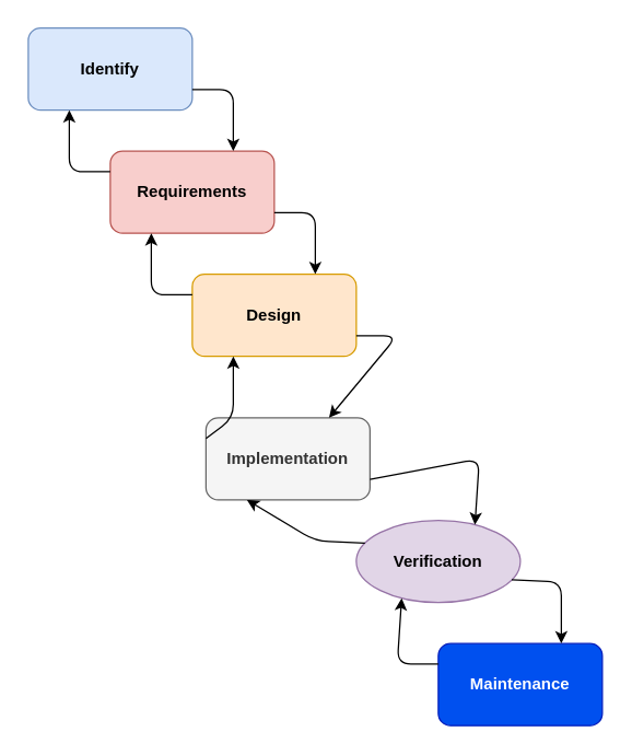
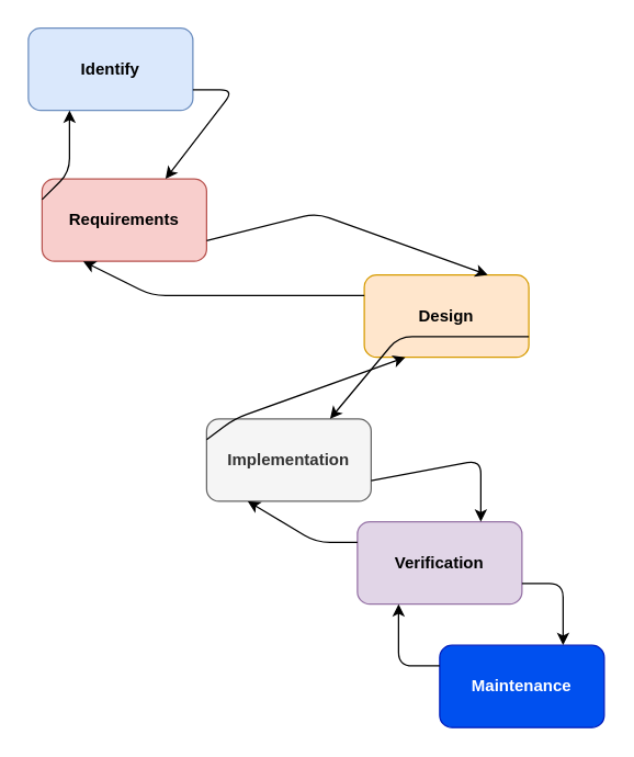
  <mxCell id="0" />
  <mxCell id="1" parent="0" />
  <mxCell id="2" value="Identify" style="rounded=1;whiteSpace=wrap;html=1;fontStyle=1;fillColor=#dae8fc;strokeColor=#6c8ebf;" vertex="1" parent="1"><mxGeometry x="20" y="20" width="120" height="60" as="geometry" /></mxCell>
- <mxCell id="3" value="Requirements" style="rounded=1;whiteSpace=wrap;html=1;fontStyle=1;fillColor=#f8cecc;strokeColor=#b85450;" vertex="1" parent="1"><mxGeometry x="80" y="110" width="120" height="60" as="geometry" /></mxCell>
- <mxCell id="4" value="Design" style="rounded=1;whiteSpace=wrap;html=1;fontStyle=1;fillColor=#ffe6cc;strokeColor=#d79b00;" vertex="1" parent="1"><mxGeometry x="140" y="200" width="120" height="60" as="geometry" /></mxCell>
+ <mxCell id="3" value="Requirements" style="rounded=1;whiteSpace=wrap;html=1;fontStyle=1;fillColor=#f8cecc;strokeColor=#b85450;" vertex="1" parent="1"><mxGeometry x="30" y="130" width="120" height="60" as="geometry" /></mxCell>
+ <mxCell id="4" value="Design" style="rounded=1;whiteSpace=wrap;html=1;fontStyle=1;fillColor=#ffe6cc;strokeColor=#d79b00;" vertex="1" parent="1"><mxGeometry x="265" y="200" width="120" height="60" as="geometry" /></mxCell>
  <mxCell id="5" value="Implementation" style="rounded=1;whiteSpace=wrap;html=1;fontStyle=1;fillColor=#f5f5f5;strokeColor=#666666;fontColor=#333333;" vertex="1" parent="1"><mxGeometry x="150" y="305" width="120" height="60" as="geometry" /></mxCell>
- <mxCell id="6" value="Verification" style="ellipse;whiteSpace=wrap;html=1;fontStyle=1;fillColor=#e1d5e7;strokeColor=#9673a6;" vertex="1" parent="1"><mxGeometry x="260" y="380" width="120" height="60" as="geometry" /></mxCell>
+ <mxCell id="6" value="Verification" style="rounded=1;whiteSpace=wrap;html=1;fontStyle=1;fillColor=#e1d5e7;strokeColor=#9673a6;" vertex="1" parent="1"><mxGeometry x="260" y="380" width="120" height="60" as="geometry" /></mxCell>
  <mxCell id="7" value="Maintenance" style="rounded=1;whiteSpace=wrap;html=1;fontStyle=1;fillColor=#0050ef;strokeColor=#001DBC;fontColor=#ffffff;" vertex="1" parent="1"><mxGeometry x="320" y="470" width="120" height="60" as="geometry" /></mxCell>
  <mxCell id="8" value="" style="endArrow=classic;html=1;entryX=0.75;entryY=0;entryDx=0;entryDy=0;exitX=1;exitY=0.75;exitDx=0;exitDy=0;" edge="1" parent="1" source="2" target="3"><mxGeometry width="50" height="50" relative="1" as="geometry"><mxPoint x="186" y="135" as="sourcePoint" /><mxPoint x="236" y="85" as="targetPoint" /><Array as="points"><mxPoint x="170" y="65" /></Array></mxGeometry></mxCell>
  <mxCell id="9" value="" style="endArrow=classic;html=1;entryX=0.75;entryY=0;entryDx=0;entryDy=0;exitX=1;exitY=0.75;exitDx=0;exitDy=0;" edge="1" parent="1" source="3" target="4"><mxGeometry width="50" height="50" relative="1" as="geometry"><mxPoint x="186" y="135" as="sourcePoint" /><mxPoint x="236" y="85" as="targetPoint" /><Array as="points"><mxPoint x="230" y="155" /></Array></mxGeometry></mxCell>
  <mxCell id="10" value="" style="endArrow=classic;html=1;entryX=0.75;entryY=0;entryDx=0;entryDy=0;exitX=1;exitY=0.75;exitDx=0;exitDy=0;" edge="1" parent="1" source="4" target="5"><mxGeometry width="50" height="50" relative="1" as="geometry"><mxPoint x="266" y="255" as="sourcePoint" /><mxPoint x="316" y="205" as="targetPoint" /><Array as="points"><mxPoint x="290" y="245" /></Array></mxGeometry></mxCell>
  <mxCell id="11" value="" style="endArrow=classic;html=1;entryX=0.75;entryY=0;entryDx=0;entryDy=0;exitX=1;exitY=0.75;exitDx=0;exitDy=0;" edge="1" parent="1" source="5" target="6"><mxGeometry width="50" height="50" relative="1" as="geometry"><mxPoint x="376" y="375" as="sourcePoint" /><mxPoint x="426" y="325" as="targetPoint" /><Array as="points"><mxPoint x="350" y="335" /></Array></mxGeometry></mxCell>
  <mxCell id="12" value="" style="endArrow=classic;html=1;entryX=0.75;entryY=0;entryDx=0;entryDy=0;exitX=1;exitY=0.75;exitDx=0;exitDy=0;" edge="1" parent="1" source="6" target="7"><mxGeometry width="50" height="50" relative="1" as="geometry"><mxPoint x="466" y="515" as="sourcePoint" /><mxPoint x="516" y="465" as="targetPoint" /><Array as="points"><mxPoint x="410" y="425" /></Array></mxGeometry></mxCell>
  <mxCell id="13" value="" style="endArrow=classic;html=1;entryX=0.25;entryY=1;entryDx=0;entryDy=0;exitX=0;exitY=0.25;exitDx=0;exitDy=0;" edge="1" parent="1" source="7" target="6"><mxGeometry width="50" height="50" relative="1" as="geometry"><mxPoint x="356" y="445" as="sourcePoint" /><mxPoint x="406" y="395" as="targetPoint" /><Array as="points"><mxPoint x="290" y="485" /></Array></mxGeometry></mxCell>
  <mxCell id="14" value="" style="endArrow=classic;html=1;entryX=0.25;entryY=1;entryDx=0;entryDy=0;exitX=0;exitY=0.25;exitDx=0;exitDy=0;" edge="1" parent="1" source="6" target="5"><mxGeometry width="50" height="50" relative="1" as="geometry"><mxPoint x="236" y="415" as="sourcePoint" /><mxPoint x="286" y="365" as="targetPoint" /><Array as="points"><mxPoint x="230" y="395" /></Array></mxGeometry></mxCell>
  <mxCell id="15" value="" style="endArrow=classic;html=1;entryX=0.25;entryY=1;entryDx=0;entryDy=0;exitX=0;exitY=0.25;exitDx=0;exitDy=0;" edge="1" parent="1" source="5" target="4"><mxGeometry width="50" height="50" relative="1" as="geometry"><mxPoint x="206" y="345" as="sourcePoint" /><mxPoint x="256" y="295" as="targetPoint" /><Array as="points"><mxPoint x="170" y="305" /></Array></mxGeometry></mxCell>
  <mxCell id="16" value="" style="endArrow=classic;html=1;entryX=0.25;entryY=1;entryDx=0;entryDy=0;exitX=0;exitY=0.25;exitDx=0;exitDy=0;" edge="1" parent="1" source="4" target="3"><mxGeometry width="50" height="50" relative="1" as="geometry"><mxPoint x="136" y="265" as="sourcePoint" /><mxPoint x="186" y="215" as="targetPoint" /><Array as="points"><mxPoint x="110" y="215" /></Array></mxGeometry></mxCell>
  <mxCell id="17" value="" style="endArrow=classic;html=1;entryX=0.25;entryY=1;entryDx=0;entryDy=0;exitX=0;exitY=0.25;exitDx=0;exitDy=0;" edge="1" parent="1" source="3" target="2"><mxGeometry width="50" height="50" relative="1" as="geometry"><mxPoint x="36" y="165" as="sourcePoint" /><mxPoint x="86" y="115" as="targetPoint" /><Array as="points"><mxPoint x="50" y="125" /></Array></mxGeometry></mxCell>
